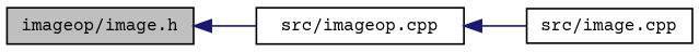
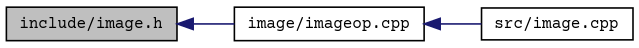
  digraph {
    fontname="Courier Prime"
    rankdir=LR
    node [color=black fillcolor=white fontname="Courier Prime" fontsize=10 shape=record style=filled]
    edge [color=midnightblue dir=back fontname="Courier Prime" fontsize=10 labelfontname=Helvetica labelfontsize=10 style=solid]
-   n1 [fillcolor=grey75 fontcolor=black height=0.2 label="imageop/image.h" width=0.4]
-   n2 [height=0.2 label="src/imageop.cpp" width=0.4]
+   n1 [fillcolor=grey75 fontcolor=black height=0.2 label="include/image.h" width=0.4]
+   n2 [height=0.2 label="image/imageop.cpp" width=0.4]
    n3 [height=0.2 label="src/image.cpp" width=0.4]
    n1 -> n2
    n2 -> n3
  }
